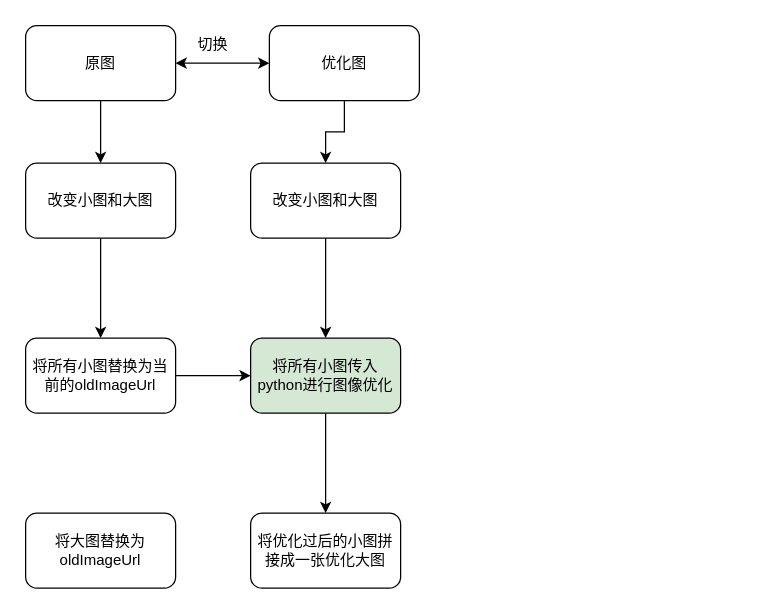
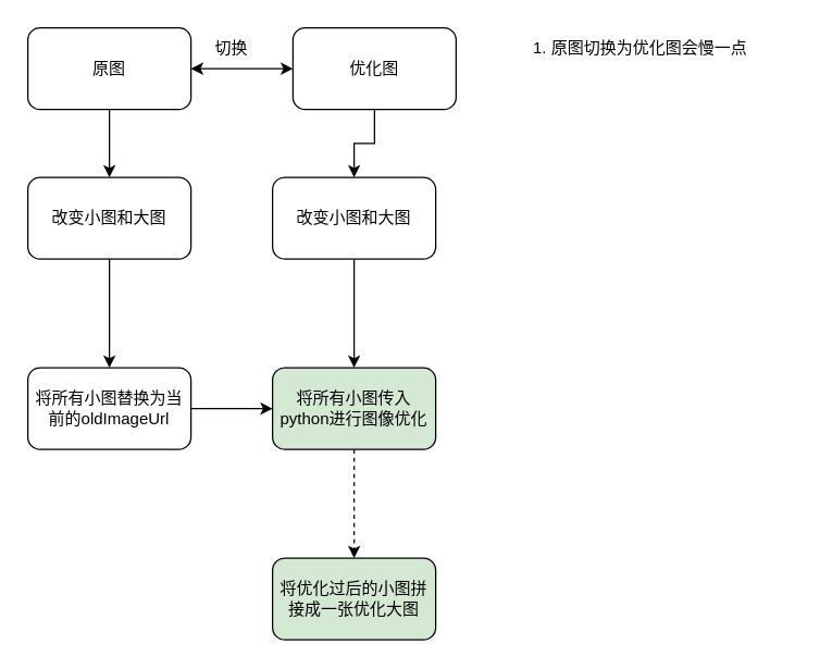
  <mxCell id="0" />
  <mxCell id="1" parent="0" />
  <mxCell id="2" value="" style="edgeStyle=orthogonalEdgeStyle;rounded=0;orthogonalLoop=1;jettySize=auto;html=1;" edge="1" parent="1" source="3" target="9"><mxGeometry relative="1" as="geometry" /></mxCell>
  <mxCell id="3" value="原图" style="rounded=1;whiteSpace=wrap;html=1;" vertex="1" parent="1"><mxGeometry x="20" y="20" width="120" height="60" as="geometry" /></mxCell>
  <mxCell id="4" value="" style="edgeStyle=orthogonalEdgeStyle;rounded=0;orthogonalLoop=1;jettySize=auto;html=1;" edge="1" parent="1" source="5" target="11"><mxGeometry relative="1" as="geometry" /></mxCell>
  <mxCell id="5" value="优化图" style="rounded=1;whiteSpace=wrap;html=1;" vertex="1" parent="1"><mxGeometry x="215" y="20" width="120" height="60" as="geometry" /></mxCell>
  <mxCell id="6" value="" style="endArrow=classic;startArrow=classic;html=1;rounded=0;entryX=0;entryY=0.5;entryDx=0;entryDy=0;" edge="1" parent="1" target="5"><mxGeometry width="50" height="50" relative="1" as="geometry"><mxPoint x="140" y="50" as="sourcePoint" /><mxPoint x="190" y="0" as="targetPoint" /></mxGeometry></mxCell>
  <mxCell id="7" value="切换" style="text;html=1;align=center;verticalAlign=middle;whiteSpace=wrap;rounded=0;" vertex="1" parent="1"><mxGeometry x="140" y="20" width="60" height="30" as="geometry" /></mxCell>
  <mxCell id="8" value="" style="edgeStyle=orthogonalEdgeStyle;rounded=0;orthogonalLoop=1;jettySize=auto;html=1;" edge="1" parent="1" source="9" target="13"><mxGeometry relative="1" as="geometry" /></mxCell>
  <mxCell id="9" value="改变小图和大图" style="rounded=1;whiteSpace=wrap;html=1;" vertex="1" parent="1"><mxGeometry x="20" y="130" width="120" height="60" as="geometry" /></mxCell>
  <mxCell id="10" value="" style="edgeStyle=orthogonalEdgeStyle;rounded=0;orthogonalLoop=1;jettySize=auto;html=1;" edge="1" parent="1" source="11" target="16"><mxGeometry relative="1" as="geometry" /></mxCell>
  <mxCell id="11" value="改变小图和大图" style="rounded=1;whiteSpace=wrap;html=1;" vertex="1" parent="1"><mxGeometry x="200" y="130" width="120" height="60" as="geometry" /></mxCell>
  <mxCell id="12" value="" style="edgeStyle=orthogonalEdgeStyle;rounded=0;orthogonalLoop=1;jettySize=auto;html=1;" edge="1" parent="1" source="13" target="16"><mxGeometry relative="1" as="geometry" /></mxCell>
  <mxCell id="13" value="将所有小图替换为当前的oldImageUrl" style="whiteSpace=wrap;html=1;rounded=1;" vertex="1" parent="1"><mxGeometry x="20" y="270" width="120" height="60" as="geometry" /></mxCell>
- <mxCell id="14" value="将大图替换为oldImageUrl" style="whiteSpace=wrap;html=1;rounded=1;" vertex="1" parent="1"><mxGeometry x="20" y="410" width="120" height="60" as="geometry" /></mxCell>
- <mxCell id="15" value="" style="edgeStyle=orthogonalEdgeStyle;rounded=0;orthogonalLoop=1;jettySize=auto;html=1;" edge="1" parent="1" source="16" target="17"><mxGeometry relative="1" as="geometry" /></mxCell>
+ <mxCell id="15" value="" style="edgeStyle=orthogonalEdgeStyle;rounded=0;orthogonalLoop=1;jettySize=auto;html=1;dashed=1;" edge="1" parent="1" source="16" target="17"><mxGeometry relative="1" as="geometry" /></mxCell>
  <mxCell id="16" value="将所有小图传入python进行图像优化" style="whiteSpace=wrap;html=1;rounded=1;fillColor=#d5e8d4;" vertex="1" parent="1"><mxGeometry x="200" y="270" width="120" height="60" as="geometry" /></mxCell>
- <mxCell id="17" value="将优化过后的小图拼接成一张优化大图" style="whiteSpace=wrap;html=1;rounded=1;" vertex="1" parent="1"><mxGeometry x="200" y="410" width="120" height="60" as="geometry" /></mxCell>
+ <mxCell id="17" value="将优化过后的小图拼接成一张优化大图" style="whiteSpace=wrap;html=1;rounded=1;fillColor=#d5e8d4;" vertex="1" parent="1"><mxGeometry x="200" y="410" width="120" height="60" as="geometry" /></mxCell>
+ <mxCell id="18" value="1. 原图切换为优化图会慢一点" style="text;html=1;align=left;verticalAlign=middle;whiteSpace=wrap;rounded=0;" vertex="1" parent="1"><mxGeometry x="390" y="20" width="200" height="30" as="geometry" /></mxCell>
